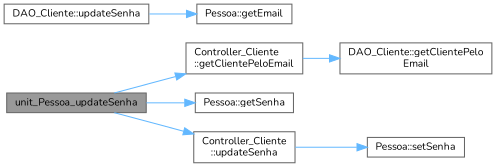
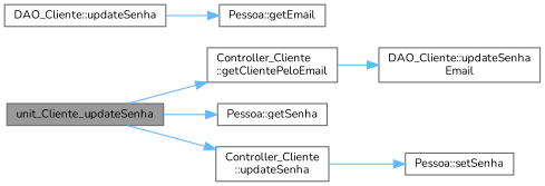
  digraph {
    fontname=Nunito
    rankdir=LR
    node [color=grey40 fillcolor=white fontname=Nunito fontsize=10 shape=box style=filled]
    edge [color=steelblue1 fontname=Nunito fontsize=10 labelfontname=Helvetica labelfontsize=10 style=solid]
-   n1 [color=gray40 fillcolor=grey60 fontcolor=black height=0.2 label=unit_Pessoa_updateSenha width=0.4]
+   n1 [color=gray40 fillcolor=grey60 fontcolor=black height=0.2 label=unit_Cliente_updateSenha width=0.4]
    n2 [height=0.2 label="Controller_Cliente\l::getClientePeloEmail" width=0.4]
    n3 [height=0.2 label="Pessoa::getSenha" width=0.4]
    n4 [height=0.2 label="Controller_Cliente\l::updateSenha" width=0.4]
-   n5 [height=0.2 label="DAO_Cliente::getClientePelo\lEmail" width=0.4]
+   n5 [height=0.2 label="DAO_Cliente::updateSenha\lEmail" width=0.4]
    n6 [height=0.2 label="Pessoa::setSenha" width=0.4]
    n7 [height=0.2 label="DAO_Cliente::updateSenha" width=0.4]
    n8 [height=0.2 label="Pessoa::getEmail" width=0.4]
    n1 -> n2
    n1 -> n3
    n1 -> n4
    n2 -> n5
    n4 -> n6
    n7 -> n8
  }
